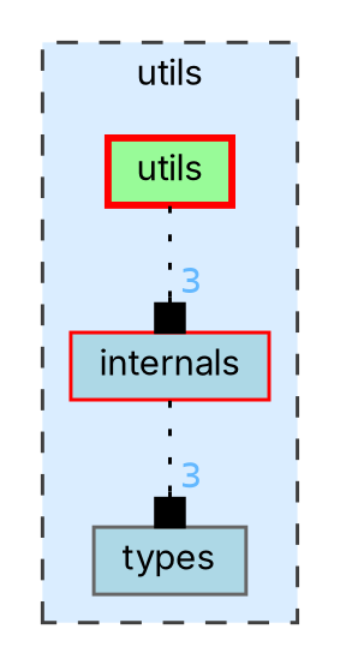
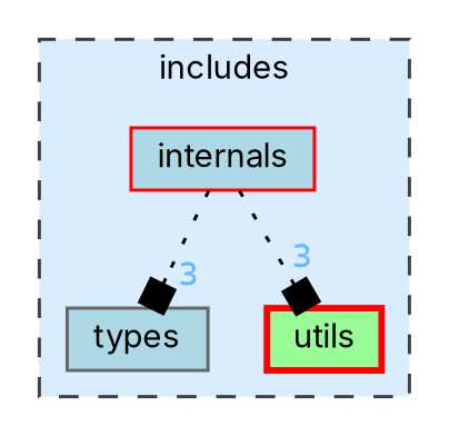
  digraph {
    compound=true
    fontname=Inter
    node [color=red fillcolor=lightblue fontname=Inter fontsize=10 shape=box style=filled]
    edge [arrowhead=box color=black fontcolor=steelblue1 fontname=Inter fontsize=10 headlabel=3 labeldistance=1.5 labelfontname=Helvetica labelfontsize=10 style=dotted]
    n1 [color=gray40 height=0.2 label=types width=0.4]
    n2 [height=0.2 label=internals width=0.4]
    n3 [fillcolor=palegreen height=0.2 label=utils style="filled,bold" width=0.4]
    subgraph cluster_1 {
      bgcolor="#daedff"
      fontsize=10
-     label=utils
+     label=includes
      pencolor=grey25
      style="filled,dashed"
      n1
      n2
      n3
    }
    n2 -> n1
-   n3 -> n2
+   n2 -> n3
  }
